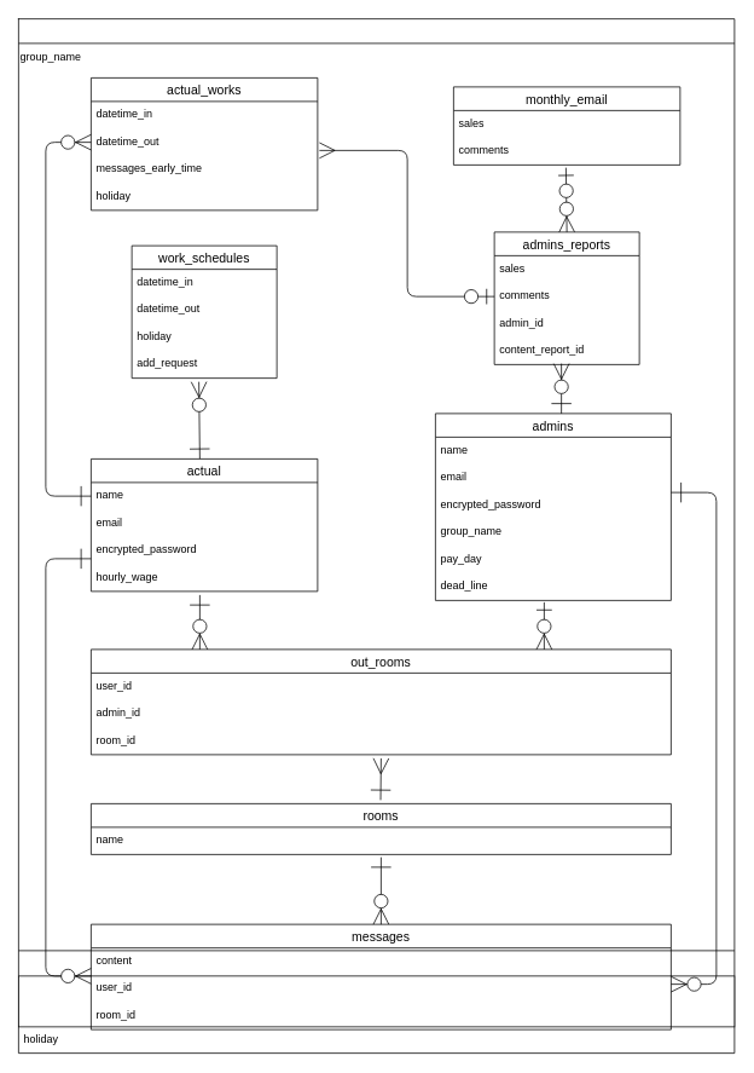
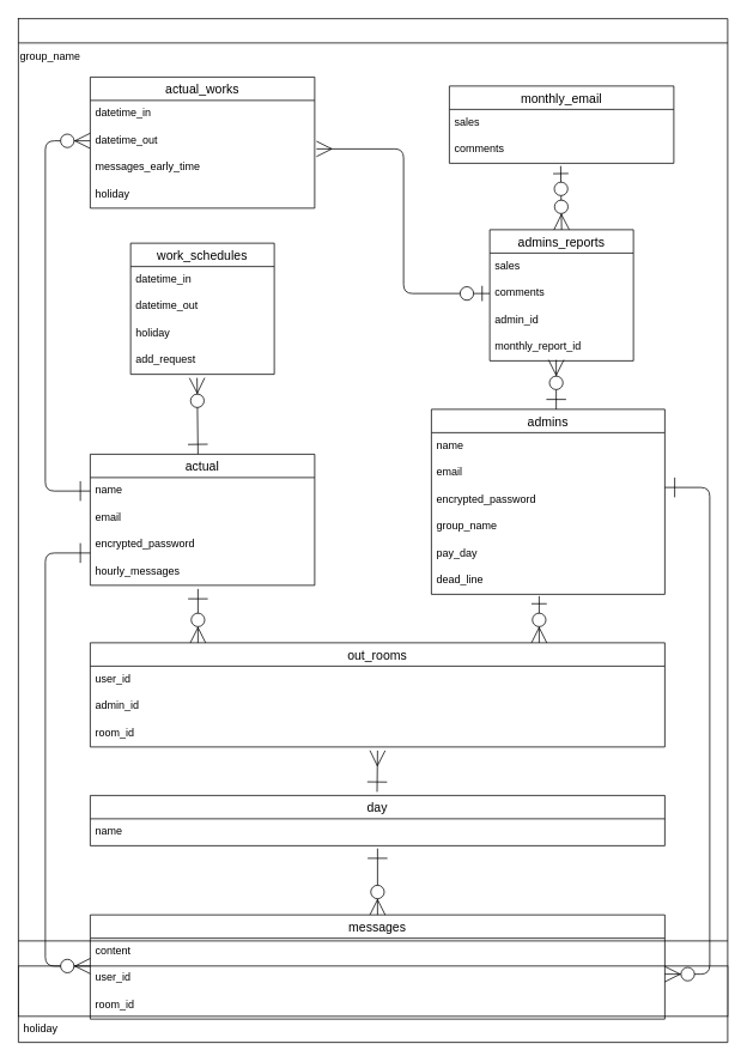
  <mxCell id="0" />
  <mxCell id="1" parent="0" />
  <mxCell id="2" value="" style="shape=table;startSize=0;container=1;collapsible=0;childLayout=tableLayout;" parent="1" vertex="1"><mxGeometry x="20" y="20" width="790" height="1140" as="geometry" /></mxCell>
  <mxCell id="3" value="" style="shape=partialRectangle;collapsible=0;dropTarget=0;pointerEvents=0;fillColor=none;top=0;left=0;bottom=0;right=0;points=[[0,0.5],[1,0.5]];portConstraint=eastwest;" parent="2" vertex="1"><mxGeometry width="790" height="28" as="geometry" /></mxCell>
  <mxCell id="4" value="" style="shape=partialRectangle;collapsible=0;dropTarget=0;pointerEvents=0;fillColor=none;top=0;left=0;bottom=0;right=0;points=[[0,0.5],[1,0.5]];portConstraint=eastwest;" parent="2" vertex="1"><mxGeometry y="28" width="790" height="27" as="geometry" /></mxCell>
  <mxCell id="5" value="group_name" style="shape=partialRectangle;html=1;whiteSpace=wrap;connectable=0;overflow=hidden;fillColor=none;top=0;left=0;bottom=0;right=0;align=left;" parent="4" vertex="1"><mxGeometry width="790" height="27" as="geometry" /></mxCell>
  <mxCell id="6" value="" style="shape=partialRectangle;collapsible=0;dropTarget=0;pointerEvents=0;fillColor=none;top=0;left=0;bottom=0;right=0;points=[[0,0.5],[1,0.5]];portConstraint=eastwest;" parent="2" vertex="1"><mxGeometry y="55" width="790" height="1000" as="geometry" /></mxCell>
  <mxCell id="7" value="" style="shape=partialRectangle;html=1;whiteSpace=wrap;connectable=0;overflow=hidden;fillColor=none;top=0;left=0;bottom=0;right=0;" parent="6" vertex="1"><mxGeometry width="790" height="1000" as="geometry" /></mxCell>
  <mxCell id="8" value="" style="whiteSpace=wrap;html=1;" vertex="1" parent="2"><mxGeometry y="1055" width="790" height="56" as="geometry" /></mxCell>
  <mxCell id="9" value="holiday" style="text;strokeColor=none;fillColor=none;spacingLeft=4;spacingRight=4;overflow=hidden;rotatable=0;points=[[0,0.5],[1,0.5]];portConstraint=eastwest;fontSize=12;" vertex="1" parent="2"><mxGeometry y="1111" width="790" height="29" as="geometry" /></mxCell>
  <mxCell id="10" value="work_schedules" style="swimlane;fontStyle=0;childLayout=stackLayout;horizontal=1;startSize=26;horizontalStack=0;resizeParent=1;resizeParentMax=0;resizeLast=0;collapsible=1;marginBottom=0;align=center;fontSize=14;" parent="1" vertex="1"><mxGeometry x="145" y="270" width="160" height="146" as="geometry" /></mxCell>
  <mxCell id="11" value="datetime_in" style="text;strokeColor=none;fillColor=none;spacingLeft=4;spacingRight=4;overflow=hidden;rotatable=0;points=[[0,0.5],[1,0.5]];portConstraint=eastwest;fontSize=12;" parent="10" vertex="1"><mxGeometry y="26" width="160" height="30" as="geometry" /></mxCell>
  <mxCell id="12" value="datetime_out" style="text;strokeColor=none;fillColor=none;spacingLeft=4;spacingRight=4;overflow=hidden;rotatable=0;points=[[0,0.5],[1,0.5]];portConstraint=eastwest;fontSize=12;" parent="10" vertex="1"><mxGeometry y="56" width="160" height="30" as="geometry" /></mxCell>
  <mxCell id="13" value="holiday" style="text;strokeColor=none;fillColor=none;spacingLeft=4;spacingRight=4;overflow=hidden;rotatable=0;points=[[0,0.5],[1,0.5]];portConstraint=eastwest;fontSize=12;" vertex="1" parent="10"><mxGeometry y="86" width="160" height="30" as="geometry" /></mxCell>
  <mxCell id="14" value="add_request" style="text;strokeColor=none;fillColor=none;spacingLeft=4;spacingRight=4;overflow=hidden;rotatable=0;points=[[0,0.5],[1,0.5]];portConstraint=eastwest;fontSize=12;" parent="10" vertex="1"><mxGeometry y="116" width="160" height="30" as="geometry" /></mxCell>
  <mxCell id="15" value="messages" style="swimlane;fontStyle=0;childLayout=stackLayout;horizontal=1;startSize=26;horizontalStack=0;resizeParent=1;resizeParentMax=0;resizeLast=0;collapsible=1;marginBottom=0;align=center;fontSize=14;" parent="1" vertex="1"><mxGeometry x="100" y="1018" width="640" height="116" as="geometry"><mxRectangle x="150" y="930" width="100" height="26" as="alternateBounds" /></mxGeometry></mxCell>
  <mxCell id="16" value="content" style="text;strokeColor=none;fillColor=none;spacingLeft=4;spacingRight=4;overflow=hidden;rotatable=0;points=[[0,0.5],[1,0.5]];portConstraint=eastwest;fontSize=12;" parent="15" vertex="1"><mxGeometry y="26" width="640" height="30" as="geometry" /></mxCell>
  <mxCell id="17" value="user_id" style="text;strokeColor=none;fillColor=none;spacingLeft=4;spacingRight=4;overflow=hidden;rotatable=0;points=[[0,0.5],[1,0.5]];portConstraint=eastwest;fontSize=12;" parent="15" vertex="1"><mxGeometry y="56" width="640" height="30" as="geometry" /></mxCell>
  <mxCell id="18" value="room_id" style="text;strokeColor=none;fillColor=none;spacingLeft=4;spacingRight=4;overflow=hidden;rotatable=0;points=[[0,0.5],[1,0.5]];portConstraint=eastwest;fontSize=12;" parent="15" vertex="1"><mxGeometry y="86" width="640" height="30" as="geometry" /></mxCell>
  <mxCell id="19" value="out_rooms" style="swimlane;fontStyle=0;childLayout=stackLayout;horizontal=1;startSize=26;horizontalStack=0;resizeParent=1;resizeParentMax=0;resizeLast=0;collapsible=1;marginBottom=0;align=center;fontSize=14;" parent="1" vertex="1"><mxGeometry x="100" y="715" width="640" height="116" as="geometry" /></mxCell>
  <mxCell id="20" value="user_id" style="text;strokeColor=none;fillColor=none;spacingLeft=4;spacingRight=4;overflow=hidden;rotatable=0;points=[[0,0.5],[1,0.5]];portConstraint=eastwest;fontSize=12;" parent="19" vertex="1"><mxGeometry y="26" width="640" height="30" as="geometry" /></mxCell>
  <mxCell id="21" value="admin_id" style="text;strokeColor=none;fillColor=none;spacingLeft=4;spacingRight=4;overflow=hidden;rotatable=0;points=[[0,0.5],[1,0.5]];portConstraint=eastwest;fontSize=12;" parent="19" vertex="1"><mxGeometry y="56" width="640" height="30" as="geometry" /></mxCell>
  <mxCell id="22" value="room_id" style="text;strokeColor=none;fillColor=none;spacingLeft=4;spacingRight=4;overflow=hidden;rotatable=0;points=[[0,0.5],[1,0.5]];portConstraint=eastwest;fontSize=12;" parent="19" vertex="1"><mxGeometry y="86" width="640" height="30" as="geometry" /></mxCell>
  <mxCell id="23" value="" style="fontSize=12;html=1;endArrow=ERzeroToMany;endFill=1;entryX=0.5;entryY=0;entryDx=0;entryDy=0;startArrow=ERone;startFill=0;endSize=15;startSize=20;" parent="1" target="15" edge="1"><mxGeometry width="100" height="100" relative="1" as="geometry"><mxPoint x="420" y="944" as="sourcePoint" /><mxPoint x="910" y="1108" as="targetPoint" /></mxGeometry></mxCell>
  <mxCell id="24" value="actual_works" style="swimlane;fontStyle=0;childLayout=stackLayout;horizontal=1;startSize=26;horizontalStack=0;resizeParent=1;resizeParentMax=0;resizeLast=0;collapsible=1;marginBottom=0;align=center;fontSize=14;" parent="1" vertex="1"><mxGeometry x="100" y="85" width="250" height="146" as="geometry" /></mxCell>
  <mxCell id="25" value="datetime_in" style="text;strokeColor=none;fillColor=none;spacingLeft=4;spacingRight=4;overflow=hidden;rotatable=0;points=[[0,0.5],[1,0.5]];portConstraint=eastwest;fontSize=12;" parent="24" vertex="1"><mxGeometry y="26" width="250" height="30" as="geometry" /></mxCell>
  <mxCell id="26" value="datetime_out" style="text;strokeColor=none;fillColor=none;spacingLeft=4;spacingRight=4;overflow=hidden;rotatable=0;points=[[0,0.5],[1,0.5]];portConstraint=eastwest;fontSize=12;" parent="24" vertex="1"><mxGeometry y="56" width="250" height="30" as="geometry" /></mxCell>
  <mxCell id="27" value="messages_early_time" style="text;strokeColor=none;fillColor=none;spacingLeft=4;spacingRight=4;overflow=hidden;rotatable=0;points=[[0,0.5],[1,0.5]];portConstraint=eastwest;fontSize=12;" parent="24" vertex="1"><mxGeometry y="86" width="250" height="30" as="geometry" /></mxCell>
  <mxCell id="28" value="holiday" style="text;strokeColor=none;fillColor=none;spacingLeft=4;spacingRight=4;overflow=hidden;rotatable=0;points=[[0,0.5],[1,0.5]];portConstraint=eastwest;fontSize=12;" parent="24" vertex="1"><mxGeometry y="116" width="250" height="30" as="geometry" /></mxCell>
  <mxCell id="29" value="" style="endArrow=ERzeroToMany;html=1;rounded=0;startArrow=ERone;startFill=0;endFill=1;endSize=15;startSize=15;" parent="1" edge="1"><mxGeometry relative="1" as="geometry"><mxPoint x="600" y="663" as="sourcePoint" /><mxPoint x="600" y="715" as="targetPoint" /></mxGeometry></mxCell>
  <mxCell id="30" value="" style="group" parent="1" vertex="1" connectable="0"><mxGeometry x="100" y="505" width="250" height="150" as="geometry" /></mxCell>
  <mxCell id="31" value="" style="fontSize=12;html=1;endArrow=ERzeroToMany;endFill=1;startArrow=ERone;startFill=0;endSize=15;startSize=20;" parent="30" edge="1"><mxGeometry width="100" height="100" relative="1" as="geometry"><mxPoint x="120" as="sourcePoint" /><mxPoint x="119" y="-85" as="targetPoint" /></mxGeometry></mxCell>
  <mxCell id="32" value="actual" style="swimlane;fontStyle=0;childLayout=stackLayout;horizontal=1;startSize=26;horizontalStack=0;resizeParent=1;resizeParentMax=0;resizeLast=0;collapsible=1;marginBottom=0;align=center;fontSize=14;" parent="30" vertex="1"><mxGeometry width="250" height="146" as="geometry" /></mxCell>
  <mxCell id="33" value="name" style="text;strokeColor=none;fillColor=none;spacingLeft=4;spacingRight=4;overflow=hidden;rotatable=0;points=[[0,0.5],[1,0.5]];portConstraint=eastwest;fontSize=12;" parent="32" vertex="1"><mxGeometry y="26" width="250" height="30" as="geometry" /></mxCell>
  <mxCell id="34" value="email" style="text;strokeColor=none;fillColor=none;spacingLeft=4;spacingRight=4;overflow=hidden;rotatable=0;points=[[0,0.5],[1,0.5]];portConstraint=eastwest;fontSize=12;" parent="32" vertex="1"><mxGeometry y="56" width="250" height="30" as="geometry" /></mxCell>
  <mxCell id="35" value="encrypted_password" style="text;strokeColor=none;fillColor=none;spacingLeft=4;spacingRight=4;overflow=hidden;rotatable=0;points=[[0,0.5],[1,0.5]];portConstraint=eastwest;fontSize=12;" parent="32" vertex="1"><mxGeometry y="86" width="250" height="30" as="geometry" /></mxCell>
- <mxCell id="36" value="hourly_wage" style="text;strokeColor=none;fillColor=none;spacingLeft=4;spacingRight=4;overflow=hidden;rotatable=0;points=[[0,0.5],[1,0.5]];portConstraint=eastwest;fontSize=12;" parent="32" vertex="1"><mxGeometry y="116" width="250" height="30" as="geometry" /></mxCell>
+ <mxCell id="36" value="hourly_messages" style="text;strokeColor=none;fillColor=none;spacingLeft=4;spacingRight=4;overflow=hidden;rotatable=0;points=[[0,0.5],[1,0.5]];portConstraint=eastwest;fontSize=12;" parent="32" vertex="1"><mxGeometry y="116" width="250" height="30" as="geometry" /></mxCell>
  <mxCell id="37" value="" style="fontSize=12;html=1;endArrow=ERzeroToMany;endFill=1;startArrow=ERone;startFill=0;endSize=15;startSize=20;" parent="1" edge="1"><mxGeometry width="100" height="100" relative="1" as="geometry"><mxPoint x="220" y="655" as="sourcePoint" /><mxPoint x="220" y="715" as="targetPoint" /></mxGeometry></mxCell>
  <mxCell id="38" value="" style="group" parent="1" vertex="1" connectable="0"><mxGeometry x="480" y="455" width="260" height="150" as="geometry" /></mxCell>
  <mxCell id="39" value="admins" style="swimlane;fontStyle=0;childLayout=stackLayout;horizontal=1;startSize=26;horizontalStack=0;resizeParent=1;resizeParentMax=0;resizeLast=0;collapsible=1;marginBottom=0;align=center;fontSize=14;" parent="38" vertex="1"><mxGeometry width="260" height="206" as="geometry" /></mxCell>
  <mxCell id="40" value="name" style="text;strokeColor=none;fillColor=none;spacingLeft=4;spacingRight=4;overflow=hidden;rotatable=0;points=[[0,0.5],[1,0.5]];portConstraint=eastwest;fontSize=12;" parent="39" vertex="1"><mxGeometry y="26" width="260" height="30" as="geometry" /></mxCell>
  <mxCell id="41" value="email" style="text;strokeColor=none;fillColor=none;spacingLeft=4;spacingRight=4;overflow=hidden;rotatable=0;points=[[0,0.5],[1,0.5]];portConstraint=eastwest;fontSize=12;" parent="39" vertex="1"><mxGeometry y="56" width="260" height="30" as="geometry" /></mxCell>
  <mxCell id="42" value="encrypted_password" style="text;strokeColor=none;fillColor=none;spacingLeft=4;spacingRight=4;overflow=hidden;rotatable=0;points=[[0,0.5],[1,0.5]];portConstraint=eastwest;fontSize=12;" parent="39" vertex="1"><mxGeometry y="86" width="260" height="30" as="geometry" /></mxCell>
  <mxCell id="43" value="group_name" style="text;strokeColor=none;fillColor=none;spacingLeft=4;spacingRight=4;overflow=hidden;rotatable=0;points=[[0,0.5],[1,0.5]];portConstraint=eastwest;fontSize=12;" parent="39" vertex="1"><mxGeometry y="116" width="260" height="30" as="geometry" /></mxCell>
  <mxCell id="44" value="pay_day" style="text;strokeColor=none;fillColor=none;spacingLeft=4;spacingRight=4;overflow=hidden;rotatable=0;points=[[0,0.5],[1,0.5]];portConstraint=eastwest;fontSize=12;" parent="39" vertex="1"><mxGeometry y="146" width="260" height="30" as="geometry" /></mxCell>
  <mxCell id="45" value="dead_line" style="text;strokeColor=none;fillColor=none;spacingLeft=4;spacingRight=4;overflow=hidden;rotatable=0;points=[[0,0.5],[1,0.5]];portConstraint=eastwest;fontSize=12;" parent="39" vertex="1"><mxGeometry y="176" width="260" height="30" as="geometry" /></mxCell>
- <mxCell id="46" value="rooms" style="swimlane;fontStyle=0;childLayout=stackLayout;horizontal=1;startSize=26;horizontalStack=0;resizeParent=1;resizeParentMax=0;resizeLast=0;collapsible=1;marginBottom=0;align=center;fontSize=14;" parent="1" vertex="1"><mxGeometry x="100" y="885" width="640" height="56" as="geometry"><mxRectangle x="150" y="930" width="100" height="26" as="alternateBounds" /></mxGeometry></mxCell>
+ <mxCell id="46" value="day" style="swimlane;fontStyle=0;childLayout=stackLayout;horizontal=1;startSize=26;horizontalStack=0;resizeParent=1;resizeParentMax=0;resizeLast=0;collapsible=1;marginBottom=0;align=center;fontSize=14;" parent="1" vertex="1"><mxGeometry x="100" y="885" width="640" height="56" as="geometry"><mxRectangle x="150" y="930" width="100" height="26" as="alternateBounds" /></mxGeometry></mxCell>
  <mxCell id="47" value="name" style="text;strokeColor=none;fillColor=none;spacingLeft=4;spacingRight=4;overflow=hidden;rotatable=0;points=[[0,0.5],[1,0.5]];portConstraint=eastwest;fontSize=12;" parent="46" vertex="1"><mxGeometry y="26" width="640" height="30" as="geometry" /></mxCell>
  <mxCell id="48" value="" style="fontSize=12;html=1;endArrow=ERone;endFill=0;entryX=0.5;entryY=0;entryDx=0;entryDy=0;startArrow=ERmany;startFill=0;endSize=20;startSize=15;" parent="1" edge="1"><mxGeometry width="100" height="100" relative="1" as="geometry"><mxPoint x="420" y="835" as="sourcePoint" /><mxPoint x="419.5" y="881" as="targetPoint" /></mxGeometry></mxCell>
  <mxCell id="49" value="" style="edgeStyle=orthogonalEdgeStyle;fontSize=12;html=1;endArrow=ERzeroToMany;endFill=1;startSize=20;endSize=15;startArrow=ERone;startFill=0;" parent="1" edge="1"><mxGeometry width="100" height="100" relative="1" as="geometry"><mxPoint x="100" y="615" as="sourcePoint" /><mxPoint x="100" y="1075" as="targetPoint" /><Array as="points"><mxPoint x="100" y="615" /><mxPoint x="50" y="615" /><mxPoint x="50" y="1075" /></Array></mxGeometry></mxCell>
  <mxCell id="50" value="" style="edgeStyle=orthogonalEdgeStyle;fontSize=12;html=1;endArrow=ERzeroToMany;endFill=1;startSize=20;endSize=15;startArrow=ERone;startFill=0;exitX=1;exitY=0.033;exitDx=0;exitDy=0;exitPerimeter=0;" parent="1" source="42" edge="1"><mxGeometry width="100" height="100" relative="1" as="geometry"><mxPoint x="730" y="585" as="sourcePoint" /><mxPoint x="740" y="1084" as="targetPoint" /><Array as="points"><mxPoint x="790" y="542" /><mxPoint x="790" y="1084" /></Array></mxGeometry></mxCell>
  <mxCell id="51" value="admins_reports" style="swimlane;fontStyle=0;childLayout=stackLayout;horizontal=1;startSize=26;horizontalStack=0;resizeParent=1;resizeParentMax=0;resizeLast=0;collapsible=1;marginBottom=0;align=center;fontSize=14;" parent="1" vertex="1"><mxGeometry x="545" y="255" width="160" height="146" as="geometry" /></mxCell>
  <mxCell id="52" value="sales" style="text;strokeColor=none;fillColor=none;spacingLeft=4;spacingRight=4;overflow=hidden;rotatable=0;points=[[0,0.5],[1,0.5]];portConstraint=eastwest;fontSize=12;" parent="51" vertex="1"><mxGeometry y="26" width="160" height="30" as="geometry" /></mxCell>
  <mxCell id="53" value="comments" style="text;strokeColor=none;fillColor=none;spacingLeft=4;spacingRight=4;overflow=hidden;rotatable=0;points=[[0,0.5],[1,0.5]];portConstraint=eastwest;fontSize=12;" parent="51" vertex="1"><mxGeometry y="56" width="160" height="30" as="geometry" /></mxCell>
  <mxCell id="54" value="admin_id" style="text;strokeColor=none;fillColor=none;spacingLeft=4;spacingRight=4;overflow=hidden;rotatable=0;points=[[0,0.5],[1,0.5]];portConstraint=eastwest;fontSize=12;" parent="51" vertex="1"><mxGeometry y="86" width="160" height="30" as="geometry" /></mxCell>
- <mxCell id="55" value="content_report_id" style="text;strokeColor=none;fillColor=none;spacingLeft=4;spacingRight=4;overflow=hidden;rotatable=0;points=[[0,0.5],[1,0.5]];portConstraint=eastwest;fontSize=12;" parent="51" vertex="1"><mxGeometry y="116" width="160" height="30" as="geometry" /></mxCell>
+ <mxCell id="55" value="monthly_report_id" style="text;strokeColor=none;fillColor=none;spacingLeft=4;spacingRight=4;overflow=hidden;rotatable=0;points=[[0,0.5],[1,0.5]];portConstraint=eastwest;fontSize=12;" parent="51" vertex="1"><mxGeometry y="116" width="160" height="30" as="geometry" /></mxCell>
  <mxCell id="56" value="monthly_email" style="swimlane;fontStyle=0;childLayout=stackLayout;horizontal=1;startSize=26;horizontalStack=0;resizeParent=1;resizeParentMax=0;resizeLast=0;collapsible=1;marginBottom=0;align=center;fontSize=14;" parent="1" vertex="1"><mxGeometry x="500" y="95" width="250" height="86" as="geometry" /></mxCell>
  <mxCell id="57" value="sales" style="text;strokeColor=none;fillColor=none;spacingLeft=4;spacingRight=4;overflow=hidden;rotatable=0;points=[[0,0.5],[1,0.5]];portConstraint=eastwest;fontSize=12;" parent="56" vertex="1"><mxGeometry y="26" width="250" height="30" as="geometry" /></mxCell>
  <mxCell id="58" value="comments" style="text;strokeColor=none;fillColor=none;spacingLeft=4;spacingRight=4;overflow=hidden;rotatable=0;points=[[0,0.5],[1,0.5]];portConstraint=eastwest;fontSize=12;" parent="56" vertex="1"><mxGeometry y="56" width="250" height="30" as="geometry" /></mxCell>
  <mxCell id="59" value="" style="fontSize=12;html=1;endArrow=ERzeroToMany;endFill=1;startArrow=ERone;startFill=0;endSize=15;startSize=20;" parent="1" edge="1"><mxGeometry width="100" height="100" relative="1" as="geometry"><mxPoint x="619" y="455" as="sourcePoint" /><mxPoint x="619" y="400" as="targetPoint" /></mxGeometry></mxCell>
  <mxCell id="60" value="" style="fontSize=12;html=1;endArrow=ERzeroToOne;endFill=1;startArrow=ERzeroToMany;startFill=1;endSize=15;startSize=15;exitX=0.5;exitY=0;exitDx=0;exitDy=0;targetPerimeterSpacing=0;entryX=0.496;entryY=1.1;entryDx=0;entryDy=0;entryPerimeter=0;" parent="1" source="51" target="58" edge="1"><mxGeometry width="100" height="100" relative="1" as="geometry"><mxPoint x="624" y="275" as="sourcePoint" /><mxPoint x="624" y="211" as="targetPoint" /></mxGeometry></mxCell>
  <mxCell id="61" value="" style="edgeStyle=elbowEdgeStyle;fontSize=12;html=1;endArrow=ERzeroToOne;endFill=1;targetPerimeterSpacing=0;exitX=1.008;exitY=0.8;exitDx=0;exitDy=0;exitPerimeter=0;entryX=0;entryY=0.5;entryDx=0;entryDy=0;endSize=15;startArrow=ERmany;startFill=0;startSize=15;" parent="1" source="26" target="53" edge="1"><mxGeometry width="100" height="100" relative="1" as="geometry"><mxPoint x="320" y="475" as="sourcePoint" /><mxPoint x="540" y="355" as="targetPoint" /></mxGeometry></mxCell>
  <mxCell id="62" value="" style="edgeStyle=orthogonalEdgeStyle;fontSize=12;html=1;endArrow=ERzeroToMany;endFill=1;startSize=20;endSize=15;startArrow=ERone;startFill=0;exitX=0;exitY=0.5;exitDx=0;exitDy=0;entryX=0;entryY=0.5;entryDx=0;entryDy=0;" parent="1" source="33" target="26" edge="1"><mxGeometry width="100" height="100" relative="1" as="geometry"><mxPoint x="110" y="625" as="sourcePoint" /><mxPoint x="90" y="635" as="targetPoint" /><Array as="points"><mxPoint x="50" y="546" /><mxPoint x="50" y="156" /></Array></mxGeometry></mxCell>
